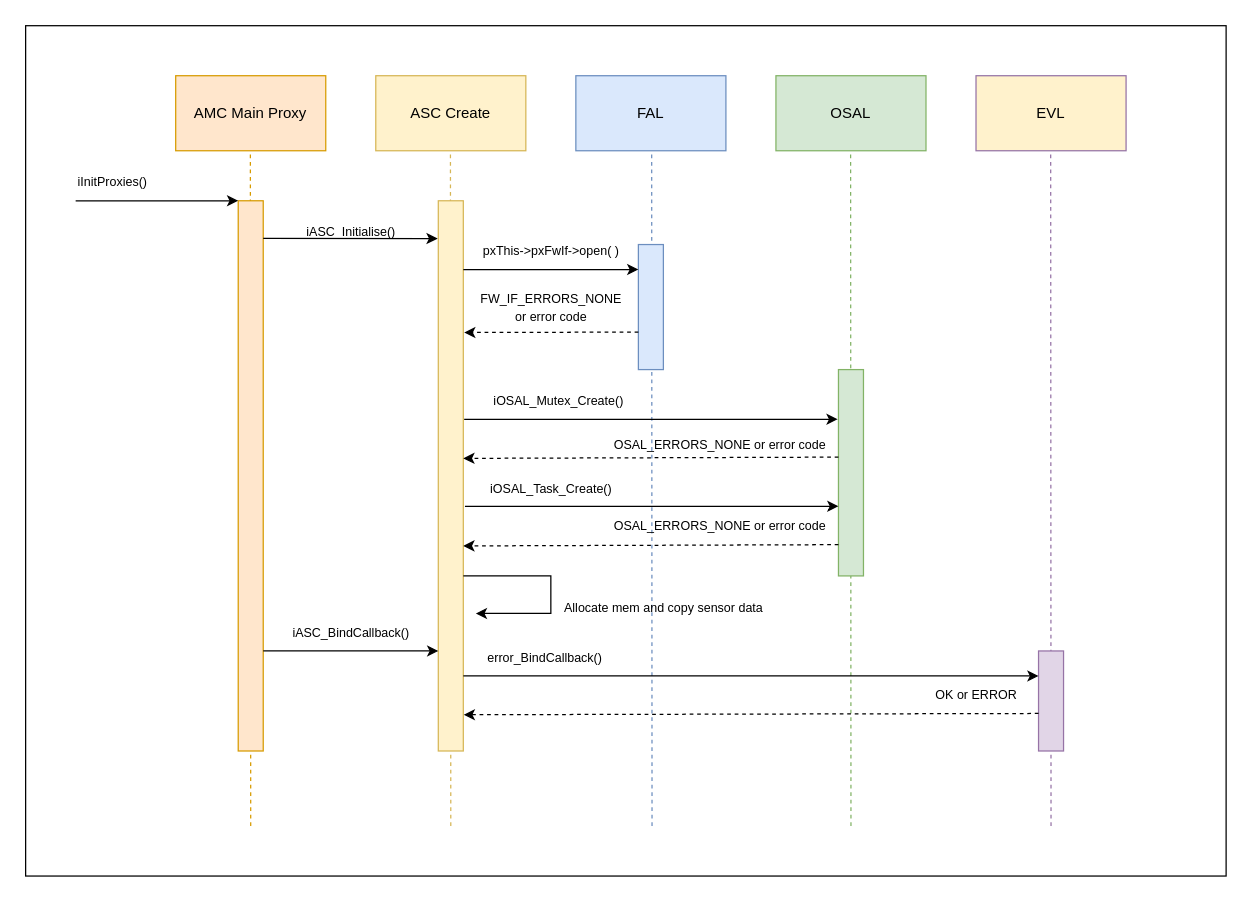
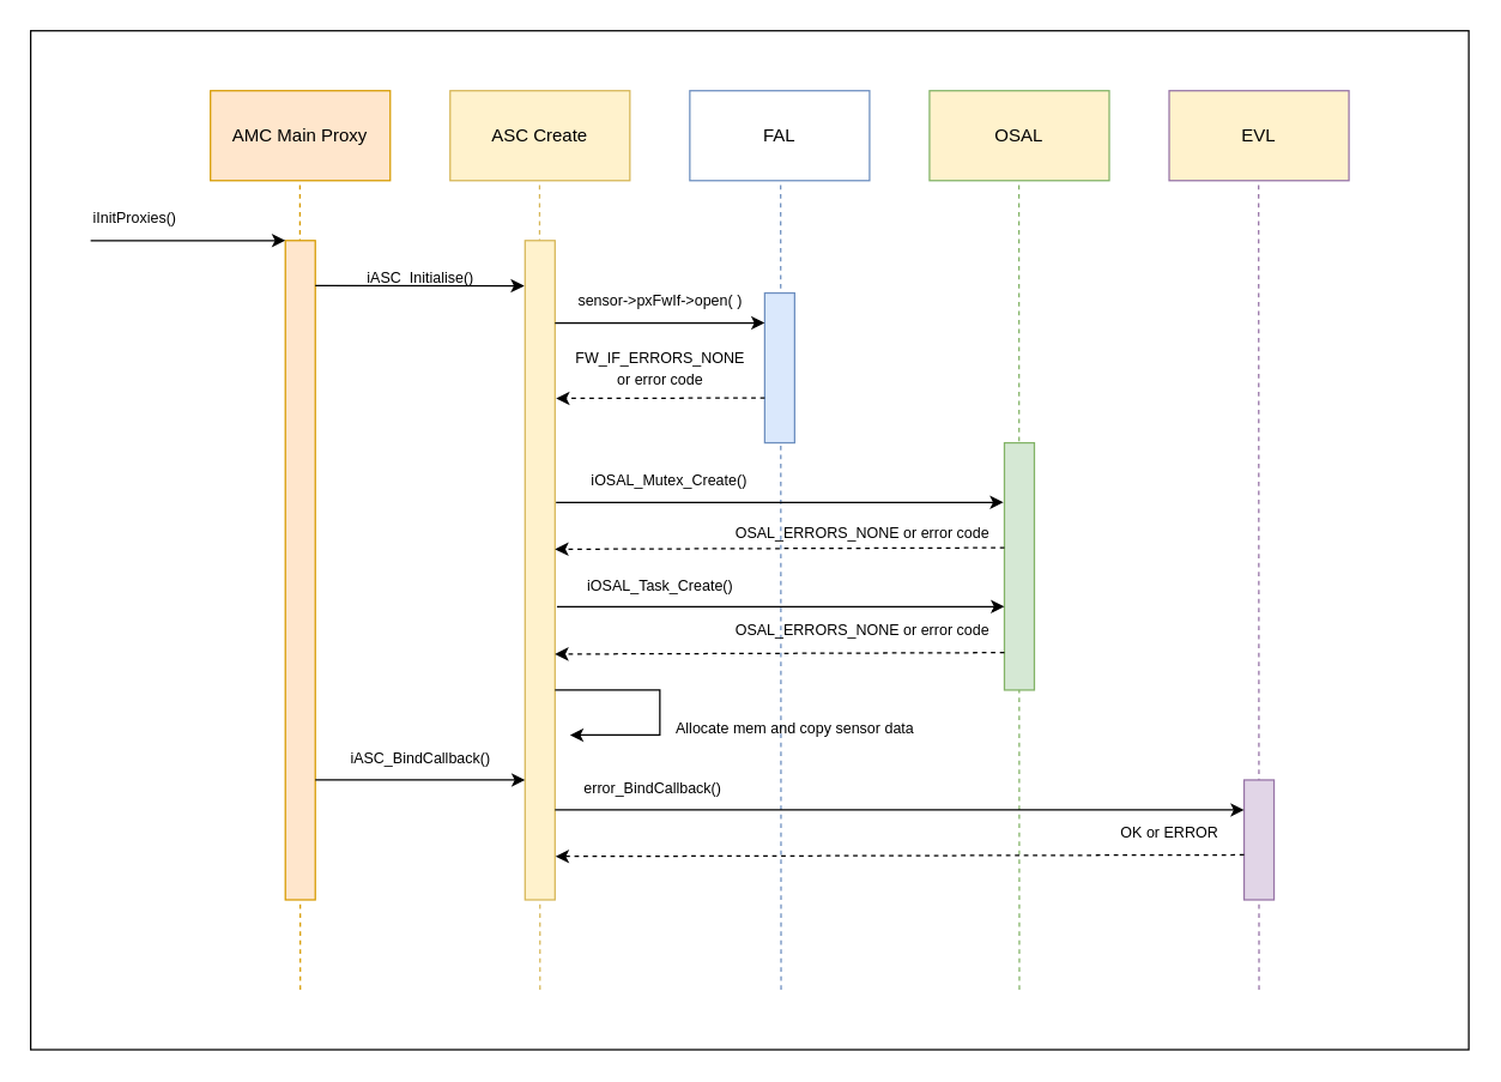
  <mxCell id="0" />
  <mxCell id="1" parent="0" />
  <mxCell id="2" value="" style="rounded=0;whiteSpace=wrap;html=1;" parent="1" vertex="1"><mxGeometry y="20" width="960" height="680" as="geometry" x="20" /></mxCell>
  <mxCell id="3" value="" style="endArrow=none;dashed=1;html=1;rounded=0;entryX=0.5;entryY=1;entryDx=0;entryDy=0;fillColor=#fff2cc;strokeColor=#d6b656;" parent="1" edge="1"><mxGeometry width="50" height="50" relative="1" as="geometry"><mxPoint x="359.99" y="660" as="sourcePoint" /><mxPoint x="359.71" y="120" as="targetPoint" /></mxGeometry></mxCell>
  <mxCell id="4" value="" style="endArrow=none;dashed=1;html=1;rounded=0;entryX=0.5;entryY=1;entryDx=0;entryDy=0;fillColor=#d5e8d4;strokeColor=#82b366;" parent="1" edge="1"><mxGeometry width="50" height="50" relative="1" as="geometry"><mxPoint x="680" y="660" as="sourcePoint" /><mxPoint x="679.72" y="120" as="targetPoint" /></mxGeometry></mxCell>
  <mxCell id="5" value="" style="endArrow=none;dashed=1;html=1;rounded=0;entryX=0.5;entryY=1;entryDx=0;entryDy=0;fillColor=#dae8fc;strokeColor=#6c8ebf;" parent="1" edge="1"><mxGeometry width="50" height="50" relative="1" as="geometry"><mxPoint x="520.92" y="660" as="sourcePoint" /><mxPoint x="520.64" y="120" as="targetPoint" /></mxGeometry></mxCell>
  <mxCell id="6" value="" style="endArrow=none;dashed=1;html=1;rounded=0;entryX=0.5;entryY=1;entryDx=0;entryDy=0;fillColor=#e1d5e7;strokeColor=#9673a6;" parent="1" edge="1"><mxGeometry width="50" height="50" relative="1" as="geometry"><mxPoint x="839.99" y="660" as="sourcePoint" /><mxPoint x="839.71" y="120" as="targetPoint" /></mxGeometry></mxCell>
  <mxCell id="7" value="" style="endArrow=none;dashed=1;html=1;rounded=0;entryX=0.5;entryY=1;entryDx=0;entryDy=0;fillColor=#ffe6cc;strokeColor=#d79b00;" parent="1" edge="1"><mxGeometry width="50" height="50" relative="1" as="geometry"><mxPoint x="199.99" y="660" as="sourcePoint" /><mxPoint x="199.71" y="120" as="targetPoint" /></mxGeometry></mxCell>
  <mxCell id="8" value="AMC Main Proxy" style="rounded=0;whiteSpace=wrap;html=1;fillColor=#ffe6cc;strokeColor=#d79b00;" parent="1" vertex="1"><mxGeometry x="140" y="60" width="120" height="60" as="geometry" /></mxCell>
  <mxCell id="9" value="ASC Create" style="rounded=0;whiteSpace=wrap;html=1;fillColor=#fff2cc;strokeColor=#d6b656;" parent="1" vertex="1"><mxGeometry x="300" y="60" width="120" height="60" as="geometry" /></mxCell>
- <mxCell id="10" value="OSAL" style="rounded=0;whiteSpace=wrap;html=1;fillColor=#d5e8d4;strokeColor=#82b366;" parent="1" vertex="1"><mxGeometry x="620" y="60" width="120" height="60" as="geometry" /></mxCell>
- <mxCell id="11" value="FAL" style="rounded=0;whiteSpace=wrap;html=1;fillColor=#dae8fc;strokeColor=#6c8ebf;" parent="1" vertex="1"><mxGeometry x="460" y="60" width="120" height="60" as="geometry" /></mxCell>
+ <mxCell id="10" value="OSAL" style="rounded=0;whiteSpace=wrap;html=1;fillColor=#fff2cc;strokeColor=#82b366;" parent="1" vertex="1"><mxGeometry x="620" y="60" width="120" height="60" as="geometry" /></mxCell>
+ <mxCell id="11" value="FAL" style="rounded=0;whiteSpace=wrap;html=1;fillColor=#ffffff;strokeColor=#6c8ebf;" parent="1" vertex="1"><mxGeometry x="460" y="60" width="120" height="60" as="geometry" /></mxCell>
  <mxCell id="12" value="" style="rounded=0;whiteSpace=wrap;html=1;fillColor=#ffe6cc;strokeColor=#d79b00;" parent="1" vertex="1"><mxGeometry x="190" y="160" width="20" height="440" as="geometry" /></mxCell>
  <mxCell id="13" value="" style="rounded=0;whiteSpace=wrap;html=1;fillColor=#fff2cc;strokeColor=#d6b656;" parent="1" vertex="1"><mxGeometry x="350" y="160" width="20" height="440" as="geometry" /></mxCell>
  <mxCell id="14" value="" style="rounded=0;whiteSpace=wrap;html=1;fillColor=#dae8fc;strokeColor=#6c8ebf;" parent="1" vertex="1"><mxGeometry x="510" y="195" width="20" height="100" as="geometry" /></mxCell>
  <mxCell id="15" value="" style="rounded=0;whiteSpace=wrap;html=1;fillColor=#d5e8d4;strokeColor=#82b366;" parent="1" vertex="1"><mxGeometry x="670" y="295" width="20" height="165" as="geometry" /></mxCell>
  <mxCell id="16" value="" style="endArrow=classic;html=1;rounded=0;shadow=0;" parent="1" edge="1"><mxGeometry width="50" height="50" relative="1" as="geometry"><mxPoint x="60" y="160" as="sourcePoint" /><mxPoint x="190" y="160" as="targetPoint" /></mxGeometry></mxCell>
  <mxCell id="17" value="&lt;font style=&quot;font-size: 10px;&quot;&gt;iInitProxies()&lt;/font&gt;" style="text;html=1;align=left;verticalAlign=middle;resizable=0;points=[];autosize=1;strokeColor=none;fillColor=none;" parent="1" vertex="1"><mxGeometry x="60" y="130" width="80" height="30" as="geometry" /></mxCell>
  <mxCell id="18" value="" style="endArrow=classic;html=1;rounded=0;shadow=0;entryX=-0.025;entryY=0.046;entryDx=0;entryDy=0;entryPerimeter=0;" parent="1" edge="1"><mxGeometry width="50" height="50" relative="1" as="geometry"><mxPoint x="210" y="190" as="sourcePoint" /><mxPoint x="349.5" y="190.24" as="targetPoint" /></mxGeometry></mxCell>
  <mxCell id="19" value="&lt;font style=&quot;font-size: 10px;&quot;&gt;iASC_Initialise()&lt;/font&gt;" style="text;html=1;align=center;verticalAlign=middle;resizable=0;points=[];autosize=1;strokeColor=none;fillColor=none;" parent="1" vertex="1"><mxGeometry x="235" y="170" width="90" height="30" as="geometry" /></mxCell>
  <mxCell id="20" value="" style="endArrow=classic;html=1;rounded=0;shadow=0;entryX=-0.025;entryY=0.046;entryDx=0;entryDy=0;entryPerimeter=0;" parent="1" edge="1"><mxGeometry width="50" height="50" relative="1" as="geometry"><mxPoint x="210" y="520" as="sourcePoint" /><mxPoint x="350" y="520" as="targetPoint" /></mxGeometry></mxCell>
  <mxCell id="21" value="&lt;font style=&quot;font-size: 10px;&quot;&gt;iASC_BindCallback()&lt;/font&gt;" style="text;html=1;align=center;verticalAlign=middle;resizable=0;points=[];autosize=1;strokeColor=none;fillColor=none;" parent="1" vertex="1"><mxGeometry x="220" y="490" width="120" height="30" as="geometry" /></mxCell>
  <mxCell id="22" value="" style="endArrow=classic;html=1;rounded=0;shadow=0;entryX=-0.064;entryY=0.113;entryDx=0;entryDy=0;entryPerimeter=0;exitX=1.002;exitY=0.113;exitDx=0;exitDy=0;exitPerimeter=0;" parent="1" edge="1"><mxGeometry width="50" height="50" relative="1" as="geometry"><mxPoint x="370.68" y="334.72" as="sourcePoint" /><mxPoint x="669.36" y="334.72" as="targetPoint" /></mxGeometry></mxCell>
  <mxCell id="23" value="&lt;font style=&quot;font-size: 10px;&quot;&gt;iOSAL_Mutex_Create()&lt;/font&gt;" style="text;html=1;align=center;verticalAlign=middle;resizable=0;points=[];autosize=1;strokeColor=none;fillColor=none;" parent="1" vertex="1"><mxGeometry x="380.64" y="305" width="130" height="30" as="geometry" /></mxCell>
  <mxCell id="24" value="" style="endArrow=classic;html=1;rounded=0;shadow=0;exitX=1.002;exitY=0.113;exitDx=0;exitDy=0;exitPerimeter=0;dashed=1;" parent="1" edge="1"><mxGeometry width="50" height="50" relative="1" as="geometry"><mxPoint x="670" y="365" as="sourcePoint" /><mxPoint x="370" y="366" as="targetPoint" /></mxGeometry></mxCell>
  <mxCell id="25" value="" style="endArrow=classic;html=1;rounded=0;shadow=0;entryX=-0.064;entryY=0.113;entryDx=0;entryDy=0;entryPerimeter=0;exitX=1.002;exitY=0.113;exitDx=0;exitDy=0;exitPerimeter=0;" parent="1" edge="1"><mxGeometry width="50" height="50" relative="1" as="geometry"><mxPoint x="371.32" y="404.31" as="sourcePoint" /><mxPoint x="670" y="404.31" as="targetPoint" /></mxGeometry></mxCell>
  <mxCell id="26" value="&lt;font style=&quot;font-size: 10px;&quot;&gt;iOSAL_Task_Create()&lt;/font&gt;" style="text;html=1;align=center;verticalAlign=middle;resizable=0;points=[];autosize=1;strokeColor=none;fillColor=none;" parent="1" vertex="1"><mxGeometry x="380" y="375" width="120" height="30" as="geometry" /></mxCell>
  <mxCell id="27" value="" style="endArrow=classic;html=1;rounded=0;shadow=0;exitX=1.002;exitY=0.113;exitDx=0;exitDy=0;exitPerimeter=0;dashed=1;" parent="1" edge="1"><mxGeometry width="50" height="50" relative="1" as="geometry"><mxPoint x="670" y="435" as="sourcePoint" /><mxPoint x="370" y="436" as="targetPoint" /></mxGeometry></mxCell>
  <mxCell id="28" value="EVL" style="rounded=0;whiteSpace=wrap;html=1;fillColor=#fff2cc;strokeColor=#9673a6;" parent="1" vertex="1"><mxGeometry x="780" y="60" width="120" height="60" as="geometry" /></mxCell>
  <mxCell id="29" value="" style="rounded=0;whiteSpace=wrap;html=1;fillColor=#e1d5e7;strokeColor=#9673a6;" parent="1" vertex="1"><mxGeometry x="830" y="520" width="20" height="80" as="geometry" /></mxCell>
  <mxCell id="30" value="" style="endArrow=classic;html=1;rounded=0;shadow=0;exitX=1.002;exitY=0.113;exitDx=0;exitDy=0;exitPerimeter=0;entryX=0;entryY=0.25;entryDx=0;entryDy=0;" parent="1" target="29" edge="1"><mxGeometry width="50" height="50" relative="1" as="geometry"><mxPoint x="370" y="540" as="sourcePoint" /><mxPoint x="720" y="540" as="targetPoint" /></mxGeometry></mxCell>
  <mxCell id="31" value="&lt;font style=&quot;font-size: 10px;&quot;&gt;error_BindCallback()&lt;/font&gt;" style="text;html=1;align=center;verticalAlign=middle;resizable=0;points=[];autosize=1;strokeColor=none;fillColor=none;" parent="1" vertex="1"><mxGeometry x="375" y="510" width="120" height="30" as="geometry" /></mxCell>
  <mxCell id="32" value="" style="endArrow=classic;html=1;rounded=0;shadow=0;exitX=1.002;exitY=0.113;exitDx=0;exitDy=0;exitPerimeter=0;dashed=1;entryX=1.016;entryY=0.525;entryDx=0;entryDy=0;entryPerimeter=0;" parent="1" edge="1"><mxGeometry width="50" height="50" relative="1" as="geometry"><mxPoint x="830" y="570" as="sourcePoint" /><mxPoint x="370.32" y="571" as="targetPoint" /></mxGeometry></mxCell>
  <mxCell id="33" value="&lt;font style=&quot;font-size: 10px;&quot;&gt;OK or ERROR&lt;/font&gt;" style="text;html=1;align=center;verticalAlign=middle;resizable=0;points=[];autosize=1;strokeColor=none;fillColor=none;" parent="1" vertex="1"><mxGeometry x="735" y="540" width="90" height="30" as="geometry" /></mxCell>
  <mxCell id="34" value="" style="endArrow=classic;html=1;rounded=0;shadow=0;exitX=1.002;exitY=0.113;exitDx=0;exitDy=0;exitPerimeter=0;" parent="1" edge="1"><mxGeometry width="50" height="50" relative="1" as="geometry"><mxPoint x="370" y="215" as="sourcePoint" /><mxPoint x="510" y="215" as="targetPoint" /></mxGeometry></mxCell>
- <mxCell id="35" value="&lt;font style=&quot;font-size: 10px;&quot;&gt;pxThis-&amp;gt;pxFwIf-&amp;gt;open(&amp;nbsp;)&lt;/font&gt;" style="text;html=1;align=center;verticalAlign=middle;resizable=0;points=[];autosize=1;strokeColor=none;fillColor=none;" parent="1" vertex="1"><mxGeometry x="375" y="185" width="130" height="30" as="geometry" /></mxCell>
+ <mxCell id="35" value="&lt;font style=&quot;font-size: 10px;&quot;&gt;sensor-&amp;gt;pxFwIf-&amp;gt;open(&amp;nbsp;)&lt;/font&gt;" style="text;html=1;align=center;verticalAlign=middle;resizable=0;points=[];autosize=1;strokeColor=none;fillColor=none;" parent="1" vertex="1"><mxGeometry x="375" y="185" width="130" height="30" as="geometry" /></mxCell>
  <mxCell id="36" value="" style="endArrow=classic;html=1;rounded=0;shadow=0;exitX=1.002;exitY=0.113;exitDx=0;exitDy=0;exitPerimeter=0;dashed=1;entryX=0.005;entryY=1.009;entryDx=0;entryDy=0;entryPerimeter=0;" parent="1" target="37" edge="1"><mxGeometry width="50" height="50" relative="1" as="geometry"><mxPoint x="510" y="265" as="sourcePoint" /><mxPoint x="380" y="265" as="targetPoint" /></mxGeometry></mxCell>
  <mxCell id="37" value="&lt;font style=&quot;font-size: 10px;&quot;&gt;FW_IF_ERRORS_NONE&lt;br&gt;or error code&lt;br&gt;&lt;/font&gt;" style="text;html=1;align=center;verticalAlign=middle;resizable=0;points=[];autosize=1;strokeColor=none;fillColor=none;" parent="1" vertex="1"><mxGeometry x="370" y="225" width="140" height="40" as="geometry" /></mxCell>
  <mxCell id="38" value="" style="endArrow=classic;html=1;rounded=0;shadow=0;" parent="1" edge="1"><mxGeometry width="50" height="50" relative="1" as="geometry"><mxPoint x="370" y="460" as="sourcePoint" /><mxPoint x="380" y="490" as="targetPoint" /><Array as="points"><mxPoint x="440" y="460" /><mxPoint x="440" y="490" /></Array></mxGeometry></mxCell>
  <mxCell id="39" value="&lt;font style=&quot;font-size: 10px;&quot;&gt;Allocate mem and copy sensor data&lt;/font&gt;" style="text;html=1;align=center;verticalAlign=middle;resizable=0;points=[];autosize=1;strokeColor=none;fillColor=none;" parent="1" vertex="1"><mxGeometry x="440" y="470" width="180" height="30" as="geometry" /></mxCell>
  <mxCell id="40" value="&lt;font style=&quot;font-size: 10px;&quot;&gt;OSAL_ERRORS_NONE&amp;nbsp;or error code&lt;br&gt;&lt;/font&gt;" style="text;html=1;align=center;verticalAlign=middle;resizable=0;points=[];autosize=1;strokeColor=none;fillColor=none;" parent="1" vertex="1"><mxGeometry x="480" y="340" width="190" height="30" as="geometry" /></mxCell>
  <mxCell id="41" value="&lt;font style=&quot;font-size: 10px;&quot;&gt;OSAL_ERRORS_NONE&amp;nbsp;or error code&lt;br&gt;&lt;/font&gt;" style="text;html=1;align=center;verticalAlign=middle;resizable=0;points=[];autosize=1;strokeColor=none;fillColor=none;" parent="1" vertex="1"><mxGeometry x="480" y="405" width="190" height="30" as="geometry" /></mxCell>
